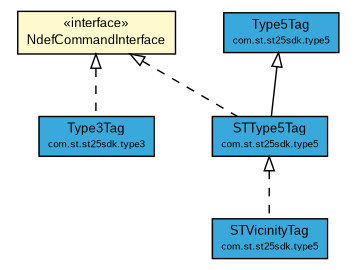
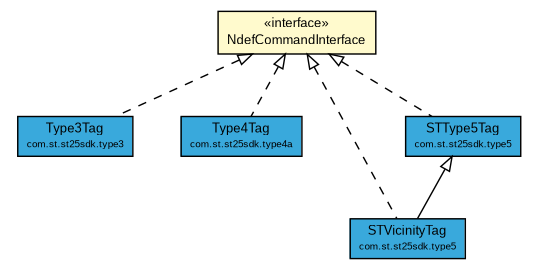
  digraph {
    fontname="Liberation Sans"
    nodesep=0.25
    ranksep=0.5
    node [fontcolor=black fontname="Liberation Sans" fontsize=9.0 shape=plaintext]
    edge [arrowtail=empty dir=back fontname="Liberation Sans" fontsize=10 headport=p labelfontname=arial labelfontsize=10 style=dashed tailport=p]
    n1 [label=<<table title="com.st.st25sdk.command.NdefCommandInterface" border="0" cellborder="1" cellspacing="0" cellpadding="2" port="p" bgcolor="lemonChiffon" href="./NdefCommandInterface.html"> 		<tr><td><table border="0" cellspacing="0" cellpadding="1"> <tr><td align="center" balign="center"> &#171;interface&#187; </td></tr> <tr><td align="center" balign="center"> NdefCommandInterface </td></tr> 		</table></td></tr> 		</table>>]
    n2 [label=<<table title="com.st.st25sdk.type3.Type3Tag" border="0" cellborder="1" cellspacing="0" cellpadding="2" port="p" bgcolor="#39a9dc" href="../type3/Type3Tag.html"> 		<tr><td><table border="0" cellspacing="0" cellpadding="1"> <tr><td align="center" balign="center"> Type3Tag </td></tr> <tr><td align="center" balign="center"><font point-size="7.0"> com.st.st25sdk.type3 </font></td></tr> 		</table></td></tr> 		</table>>]
+   n3 [label=<<table title="com.st.st25sdk.type4a.Type4Tag" border="0" cellborder="1" cellspacing="0" cellpadding="2" port="p" bgcolor="#39a9dc" href="../type4a/Type4Tag.html"> 		<tr><td><table border="0" cellspacing="0" cellpadding="1"> <tr><td align="center" balign="center"> Type4Tag </td></tr> <tr><td align="center" balign="center"><font point-size="7.0"> com.st.st25sdk.type4a </font></td></tr> 		</table></td></tr> 		</table>>]
    n4 [label=<<table title="com.st.st25sdk.type5.STVicinityTag" border="0" cellborder="1" cellspacing="0" cellpadding="2" port="p" bgcolor="#39a9dc" href="../type5/STVicinityTag.html"> 		<tr><td><table border="0" cellspacing="0" cellpadding="1"> <tr><td align="center" balign="center"> STVicinityTag </td></tr> <tr><td align="center" balign="center"><font point-size="7.0"> com.st.st25sdk.type5 </font></td></tr> 		</table></td></tr> 		</table>>]
    n5 [label=<<table title="com.st.st25sdk.type5.STType5Tag" border="0" cellborder="1" cellspacing="0" cellpadding="2" port="p" bgcolor="#39a9dc" href="../type5/STType5Tag.html"> 		<tr><td><table border="0" cellspacing="0" cellpadding="1"> <tr><td align="center" balign="center"> STType5Tag </td></tr> <tr><td align="center" balign="center"><font point-size="7.0"> com.st.st25sdk.type5 </font></td></tr> 		</table></td></tr> 		</table>>]
-   n6 [label=<<table title="com.st.st25sdk.type5.Type5Tag" border="0" cellborder="1" cellspacing="0" cellpadding="2" port="p" bgcolor="#39a9dc" href="../type5/Type5Tag.html"> 		<tr><td><table border="0" cellspacing="0" cellpadding="1"> <tr><td align="center" balign="center"> Type5Tag </td></tr> <tr><td align="center" balign="center"><font point-size="7.0"> com.st.st25sdk.type5 </font></td></tr> 		</table></td></tr> 		</table>>]
    n1 -> n2
+   n1 -> n3
+   n1 -> n4
    n1 -> n5
-   n5 -> n4
-   n6 -> n5 [style=""]
+   n5 -> n4 [style=""]
  }
